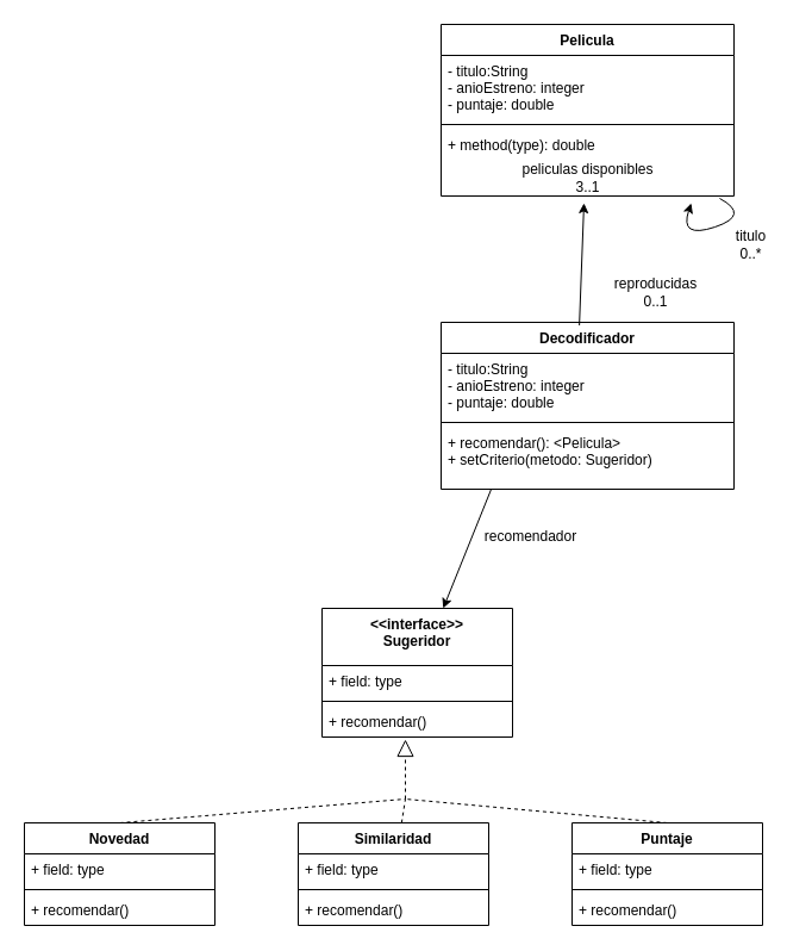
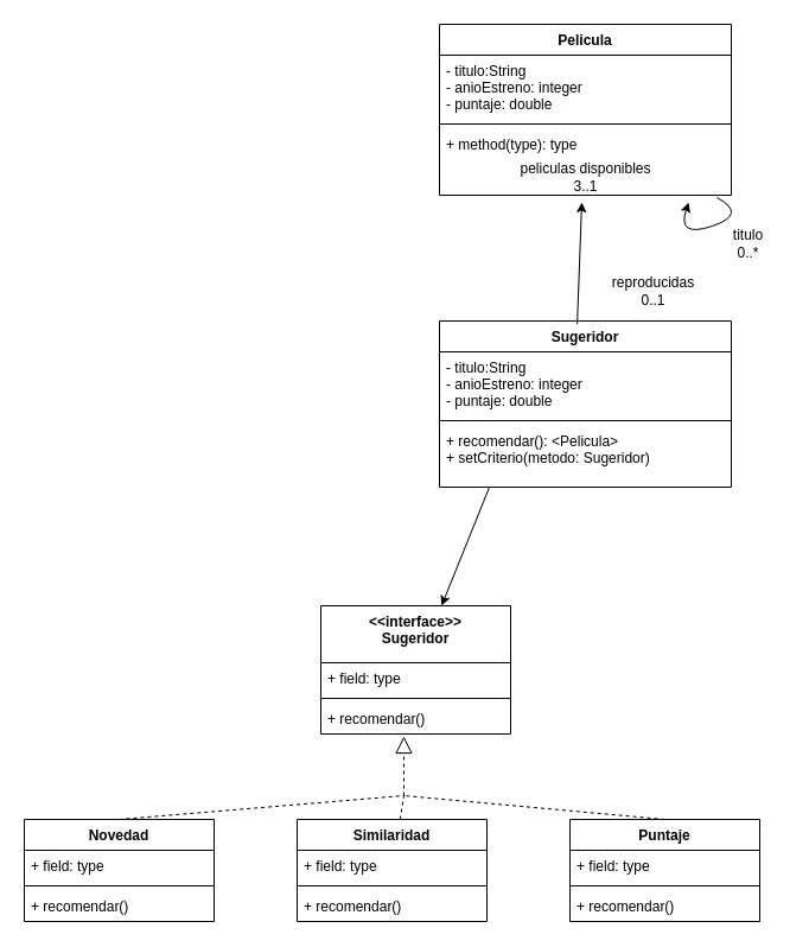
  <mxCell id="0" />
  <mxCell id="1" parent="0" />
  <mxCell id="2" value="Pelicula" style="swimlane;fontStyle=1;align=center;verticalAlign=top;childLayout=stackLayout;horizontal=1;startSize=26;horizontalStack=0;resizeParent=1;resizeParentMax=0;resizeLast=0;collapsible=1;marginBottom=0;" vertex="1" parent="1"><mxGeometry x="370" y="20" width="246" height="144" as="geometry" /></mxCell>
  <mxCell id="3" value="- titulo:String&#10;- anioEstreno: integer&#10;- puntaje: double&#10;" style="text;strokeColor=none;fillColor=none;align=left;verticalAlign=top;spacingLeft=4;spacingRight=4;overflow=hidden;rotatable=0;points=[[0,0.5],[1,0.5]];portConstraint=eastwest;" vertex="1" parent="2"><mxGeometry y="26" width="246" height="54" as="geometry" /></mxCell>
  <mxCell id="4" value="" style="line;strokeWidth=1;fillColor=none;align=left;verticalAlign=middle;spacingTop=-1;spacingLeft=3;spacingRight=3;rotatable=0;labelPosition=right;points=[];portConstraint=eastwest;" vertex="1" parent="2"><mxGeometry y="80" width="246" height="8" as="geometry" /></mxCell>
- <mxCell id="5" value="+ method(type): double" style="text;strokeColor=none;fillColor=none;align=left;verticalAlign=top;spacingLeft=4;spacingRight=4;overflow=hidden;rotatable=0;points=[[0,0.5],[1,0.5]];portConstraint=eastwest;" vertex="1" parent="2"><mxGeometry y="88" width="246" height="26" as="geometry" /></mxCell>
+ <mxCell id="5" value="+ method(type): type" style="text;strokeColor=none;fillColor=none;align=left;verticalAlign=top;spacingLeft=4;spacingRight=4;overflow=hidden;rotatable=0;points=[[0,0.5],[1,0.5]];portConstraint=eastwest;" vertex="1" parent="2"><mxGeometry y="88" width="246" height="26" as="geometry" /></mxCell>
  <mxCell id="6" value="peliculas disponibles&lt;br&gt;3..1" style="text;html=1;align=center;verticalAlign=middle;resizable=0;points=[];autosize=1;strokeColor=none;fillColor=none;" vertex="1" parent="2"><mxGeometry y="114" width="246" height="30" as="geometry" /></mxCell>
  <mxCell id="7" value="" style="curved=1;endArrow=classic;html=1;rounded=0;entryX=0.854;entryY=1.2;entryDx=0;entryDy=0;entryPerimeter=0;exitX=0.951;exitY=1.067;exitDx=0;exitDy=0;exitPerimeter=0;" edge="1" parent="2" source="6" target="6"><mxGeometry width="50" height="50" relative="1" as="geometry"><mxPoint x="100" y="280" as="sourcePoint" /><mxPoint x="150" y="230" as="targetPoint" /><Array as="points"><mxPoint x="260" y="160" /><mxPoint x="200" y="180" /></Array></mxGeometry></mxCell>
- <mxCell id="8" value="Decodificador" style="swimlane;fontStyle=1;align=center;verticalAlign=top;childLayout=stackLayout;horizontal=1;startSize=26;horizontalStack=0;resizeParent=1;resizeParentMax=0;resizeLast=0;collapsible=1;marginBottom=0;" vertex="1" parent="1"><mxGeometry x="370" y="270" width="246" height="140" as="geometry" /></mxCell>
+ <mxCell id="8" value="Sugeridor" style="swimlane;fontStyle=1;align=center;verticalAlign=top;childLayout=stackLayout;horizontal=1;startSize=26;horizontalStack=0;resizeParent=1;resizeParentMax=0;resizeLast=0;collapsible=1;marginBottom=0;" vertex="1" parent="1"><mxGeometry x="370" y="270" width="246" height="140" as="geometry" /></mxCell>
  <mxCell id="9" value="- titulo:String&#10;- anioEstreno: integer&#10;- puntaje: double&#10;" style="text;strokeColor=none;fillColor=none;align=left;verticalAlign=top;spacingLeft=4;spacingRight=4;overflow=hidden;rotatable=0;points=[[0,0.5],[1,0.5]];portConstraint=eastwest;" vertex="1" parent="8"><mxGeometry y="26" width="246" height="54" as="geometry" /></mxCell>
  <mxCell id="10" value="" style="line;strokeWidth=1;fillColor=none;align=left;verticalAlign=middle;spacingTop=-1;spacingLeft=3;spacingRight=3;rotatable=0;labelPosition=right;points=[];portConstraint=eastwest;" vertex="1" parent="8"><mxGeometry y="80" width="246" height="8" as="geometry" /></mxCell>
  <mxCell id="11" value="+ recomendar(): &lt;Pelicula&gt;&#10;+ setCriterio(metodo: Sugeridor)" style="text;strokeColor=none;fillColor=none;align=left;verticalAlign=top;spacingLeft=4;spacingRight=4;overflow=hidden;rotatable=0;points=[[0,0.5],[1,0.5]];portConstraint=eastwest;" vertex="1" parent="8"><mxGeometry y="88" width="246" height="52" as="geometry" /></mxCell>
  <mxCell id="12" value="" style="endArrow=classic;html=1;rounded=0;exitX=0.472;exitY=0.018;exitDx=0;exitDy=0;exitPerimeter=0;" edge="1" parent="1" source="8"><mxGeometry width="50" height="50" relative="1" as="geometry"><mxPoint x="470" y="360" as="sourcePoint" /><mxPoint x="490" y="170" as="targetPoint" /></mxGeometry></mxCell>
  <mxCell id="13" value="reproducidas&lt;br&gt;0..1" style="text;html=1;align=center;verticalAlign=middle;resizable=0;points=[];autosize=1;strokeColor=none;fillColor=none;" vertex="1" parent="1"><mxGeometry x="510" y="230" width="80" height="30" as="geometry" /></mxCell>
  <mxCell id="14" value="titulo&lt;br&gt;0..*" style="text;html=1;align=center;verticalAlign=middle;resizable=0;points=[];autosize=1;strokeColor=none;fillColor=none;" vertex="1" parent="1"><mxGeometry x="600" y="190" width="60" height="30" as="geometry" /></mxCell>
  <mxCell id="15" value="&lt;&lt;interface&gt;&gt;&#10;Sugeridor" style="swimlane;fontStyle=1;align=center;verticalAlign=top;childLayout=stackLayout;horizontal=1;startSize=48;horizontalStack=0;resizeParent=1;resizeParentMax=0;resizeLast=0;collapsible=1;marginBottom=0;" vertex="1" parent="1"><mxGeometry x="270" y="510" width="160" height="108" as="geometry" /></mxCell>
  <mxCell id="16" value="+ field: type" style="text;strokeColor=none;fillColor=none;align=left;verticalAlign=top;spacingLeft=4;spacingRight=4;overflow=hidden;rotatable=0;points=[[0,0.5],[1,0.5]];portConstraint=eastwest;" vertex="1" parent="15"><mxGeometry y="48" width="160" height="26" as="geometry" /></mxCell>
  <mxCell id="17" value="" style="line;strokeWidth=1;fillColor=none;align=left;verticalAlign=middle;spacingTop=-1;spacingLeft=3;spacingRight=3;rotatable=0;labelPosition=right;points=[];portConstraint=eastwest;" vertex="1" parent="15"><mxGeometry y="74" width="160" height="8" as="geometry" /></mxCell>
  <mxCell id="18" value="+ recomendar()" style="text;strokeColor=none;fillColor=none;align=left;verticalAlign=top;spacingLeft=4;spacingRight=4;overflow=hidden;rotatable=0;points=[[0,0.5],[1,0.5]];portConstraint=eastwest;" vertex="1" parent="15"><mxGeometry y="82" width="160" height="26" as="geometry" /></mxCell>
  <mxCell id="19" value="" style="endArrow=classic;html=1;rounded=0;exitX=0.171;exitY=1;exitDx=0;exitDy=0;exitPerimeter=0;" edge="1" parent="1" source="11" target="15"><mxGeometry width="50" height="50" relative="1" as="geometry"><mxPoint x="340" y="340" as="sourcePoint" /><mxPoint x="390" y="290" as="targetPoint" /></mxGeometry></mxCell>
- <mxCell id="20" value="recomendador" style="text;html=1;align=center;verticalAlign=middle;resizable=0;points=[];autosize=1;strokeColor=none;fillColor=none;" vertex="1" parent="1"><mxGeometry x="400" y="440" width="90" height="20" as="geometry" /></mxCell>
  <mxCell id="21" value="Novedad" style="swimlane;fontStyle=1;align=center;verticalAlign=top;childLayout=stackLayout;horizontal=1;startSize=26;horizontalStack=0;resizeParent=1;resizeParentMax=0;resizeLast=0;collapsible=1;marginBottom=0;" vertex="1" parent="1"><mxGeometry x="20" y="690" width="160" height="86" as="geometry" /></mxCell>
  <mxCell id="22" value="+ field: type" style="text;strokeColor=none;fillColor=none;align=left;verticalAlign=top;spacingLeft=4;spacingRight=4;overflow=hidden;rotatable=0;points=[[0,0.5],[1,0.5]];portConstraint=eastwest;" vertex="1" parent="21"><mxGeometry y="26" width="160" height="26" as="geometry" /></mxCell>
  <mxCell id="23" value="" style="line;strokeWidth=1;fillColor=none;align=left;verticalAlign=middle;spacingTop=-1;spacingLeft=3;spacingRight=3;rotatable=0;labelPosition=right;points=[];portConstraint=eastwest;" vertex="1" parent="21"><mxGeometry y="52" width="160" height="8" as="geometry" /></mxCell>
  <mxCell id="24" value="+ recomendar()" style="text;strokeColor=none;fillColor=none;align=left;verticalAlign=top;spacingLeft=4;spacingRight=4;overflow=hidden;rotatable=0;points=[[0,0.5],[1,0.5]];portConstraint=eastwest;" vertex="1" parent="21"><mxGeometry y="60" width="160" height="26" as="geometry" /></mxCell>
  <mxCell id="25" value="Similaridad" style="swimlane;fontStyle=1;align=center;verticalAlign=top;childLayout=stackLayout;horizontal=1;startSize=26;horizontalStack=0;resizeParent=1;resizeParentMax=0;resizeLast=0;collapsible=1;marginBottom=0;" vertex="1" parent="1"><mxGeometry x="250" y="690" width="160" height="86" as="geometry" /></mxCell>
  <mxCell id="26" value="+ field: type" style="text;strokeColor=none;fillColor=none;align=left;verticalAlign=top;spacingLeft=4;spacingRight=4;overflow=hidden;rotatable=0;points=[[0,0.5],[1,0.5]];portConstraint=eastwest;" vertex="1" parent="25"><mxGeometry y="26" width="160" height="26" as="geometry" /></mxCell>
  <mxCell id="27" value="" style="line;strokeWidth=1;fillColor=none;align=left;verticalAlign=middle;spacingTop=-1;spacingLeft=3;spacingRight=3;rotatable=0;labelPosition=right;points=[];portConstraint=eastwest;" vertex="1" parent="25"><mxGeometry y="52" width="160" height="8" as="geometry" /></mxCell>
  <mxCell id="28" value="+ recomendar()" style="text;strokeColor=none;fillColor=none;align=left;verticalAlign=top;spacingLeft=4;spacingRight=4;overflow=hidden;rotatable=0;points=[[0,0.5],[1,0.5]];portConstraint=eastwest;" vertex="1" parent="25"><mxGeometry y="60" width="160" height="26" as="geometry" /></mxCell>
  <mxCell id="29" value="Puntaje" style="swimlane;fontStyle=1;align=center;verticalAlign=top;childLayout=stackLayout;horizontal=1;startSize=26;horizontalStack=0;resizeParent=1;resizeParentMax=0;resizeLast=0;collapsible=1;marginBottom=0;" vertex="1" parent="1"><mxGeometry x="480" y="690" width="160" height="86" as="geometry" /></mxCell>
  <mxCell id="30" value="+ field: type" style="text;strokeColor=none;fillColor=none;align=left;verticalAlign=top;spacingLeft=4;spacingRight=4;overflow=hidden;rotatable=0;points=[[0,0.5],[1,0.5]];portConstraint=eastwest;" vertex="1" parent="29"><mxGeometry y="26" width="160" height="26" as="geometry" /></mxCell>
  <mxCell id="31" value="" style="line;strokeWidth=1;fillColor=none;align=left;verticalAlign=middle;spacingTop=-1;spacingLeft=3;spacingRight=3;rotatable=0;labelPosition=right;points=[];portConstraint=eastwest;" vertex="1" parent="29"><mxGeometry y="52" width="160" height="8" as="geometry" /></mxCell>
  <mxCell id="32" value="+ recomendar()" style="text;strokeColor=none;fillColor=none;align=left;verticalAlign=top;spacingLeft=4;spacingRight=4;overflow=hidden;rotatable=0;points=[[0,0.5],[1,0.5]];portConstraint=eastwest;" vertex="1" parent="29"><mxGeometry y="60" width="160" height="26" as="geometry" /></mxCell>
  <mxCell id="33" value="" style="endArrow=block;dashed=1;endFill=0;endSize=12;html=1;rounded=0;" edge="1" parent="1"><mxGeometry width="160" relative="1" as="geometry"><mxPoint x="340" y="670" as="sourcePoint" /><mxPoint x="340" y="620" as="targetPoint" /></mxGeometry></mxCell>
  <mxCell id="34" value="" style="endArrow=none;dashed=1;html=1;rounded=0;exitX=0.5;exitY=0;exitDx=0;exitDy=0;" edge="1" parent="1" source="21"><mxGeometry width="50" height="50" relative="1" as="geometry"><mxPoint x="340" y="440" as="sourcePoint" /><mxPoint x="340" y="670" as="targetPoint" /></mxGeometry></mxCell>
  <mxCell id="35" value="" style="endArrow=none;dashed=1;html=1;rounded=0;" edge="1" parent="1" source="25"><mxGeometry width="50" height="50" relative="1" as="geometry"><mxPoint x="110" y="700" as="sourcePoint" /><mxPoint x="340" y="670" as="targetPoint" /></mxGeometry></mxCell>
  <mxCell id="36" value="" style="endArrow=none;dashed=1;html=1;rounded=0;exitX=0.5;exitY=0;exitDx=0;exitDy=0;" edge="1" parent="1" source="29"><mxGeometry width="50" height="50" relative="1" as="geometry"><mxPoint x="346.825" y="700" as="sourcePoint" /><mxPoint x="340" y="670" as="targetPoint" /></mxGeometry></mxCell>
